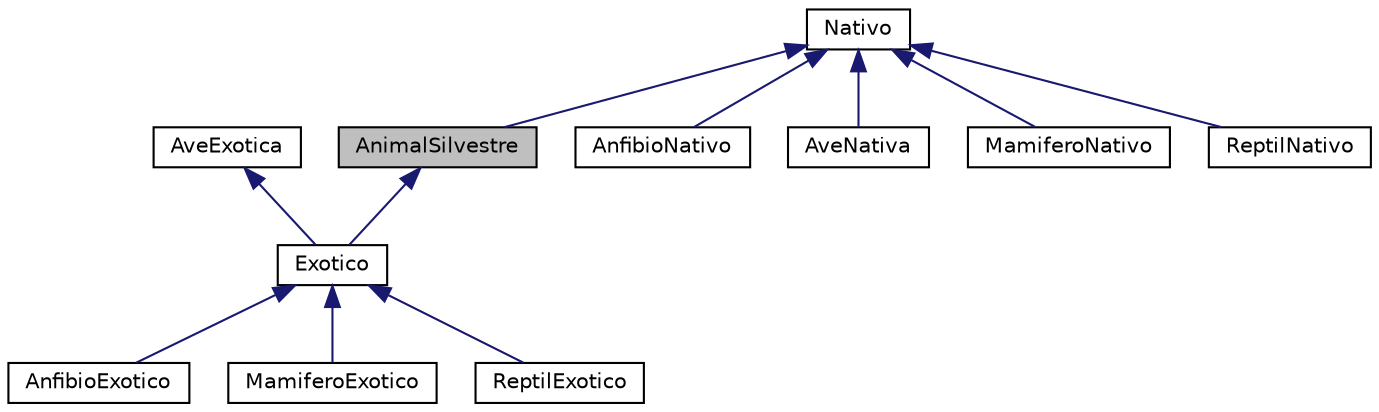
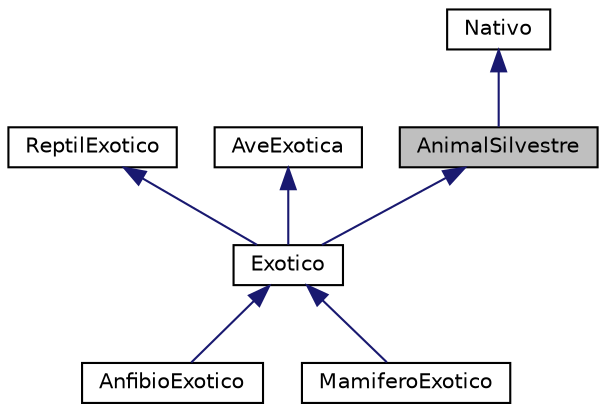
  digraph {
    rankdir=TB
    node [color=black fillcolor=white fontname=Helvetica fontsize=10 shape=record style=filled]
    edge [color=midnightblue dir=back fontname=Helvetica fontsize=10 labelfontname=Helvetica labelfontsize=10 style=solid]
    n1 [fillcolor=grey75 fontcolor=black height=0.2 label=AnimalSilvestre width=0.4]
    n2 [height=0.2 label=Exotico width=0.4]
    n3 [height=0.2 label=AnfibioExotico width=0.4]
    n4 [height=0.2 label=MamiferoExotico width=0.4]
    n5 [height=0.2 label=ReptilExotico width=0.4]
    n6 [height=0.2 label=Nativo width=0.4]
-   n7 [height=0.2 label=AnfibioNativo width=0.4]
-   n8 [height=0.2 label=AveNativa width=0.4]
-   n9 [height=0.2 label=MamiferoNativo width=0.4]
-   n10 [height=0.2 label=ReptilNativo width=0.4]
    n11 [height=0.2 label=AveExotica width=0.4]
    n1 -> n2
    n2 -> n3
    n2 -> n4
-   n2 -> n5
+   n5 -> n2
    n6 -> n1
-   n6 -> n7
-   n6 -> n8
-   n6 -> n9
-   n6 -> n10
    n11 -> n2
  }
